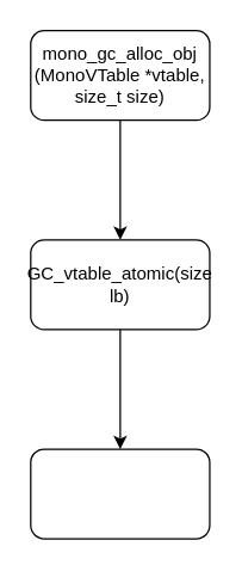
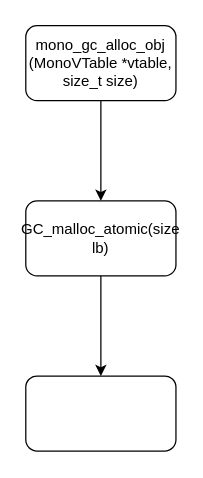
  <mxCell id="0" />
  <mxCell id="1" parent="0" />
  <mxCell id="2" value="" style="edgeStyle=none;html=1;" edge="1" parent="1" source="3" target="5"><mxGeometry relative="1" as="geometry" /></mxCell>
  <mxCell id="3" value="mono_gc_alloc_obj (MonoVTable *vtable, size_t size)" style="rounded=1;whiteSpace=wrap;html=1;" vertex="1" parent="1"><mxGeometry x="20" y="20" width="120" height="60" as="geometry" /></mxCell>
  <mxCell id="4" value="" style="edgeStyle=none;html=1;" edge="1" parent="1" source="5" target="6"><mxGeometry relative="1" as="geometry" /></mxCell>
- <mxCell id="5" value="GC_vtable_atomic(size lb)" style="rounded=1;whiteSpace=wrap;html=1;" vertex="1" parent="1"><mxGeometry x="20" y="160" width="120" height="60" as="geometry" /></mxCell>
+ <mxCell id="5" value="GC_malloc_atomic(size lb)" style="rounded=1;whiteSpace=wrap;html=1;" vertex="1" parent="1"><mxGeometry x="20" y="160" width="120" height="60" as="geometry" /></mxCell>
  <mxCell id="6" value="" style="whiteSpace=wrap;html=1;rounded=1;" vertex="1" parent="1"><mxGeometry x="20" y="300" width="120" height="60" as="geometry" /></mxCell>
